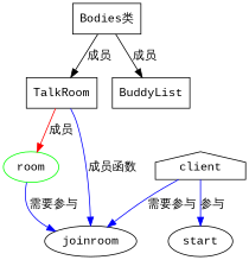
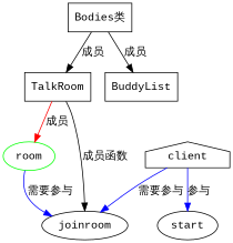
  digraph {
    fontname="Liberation Mono"
    node [fontname="Liberation Mono"]
    edge [fontname="Liberation Mono"]
    n1 [label="Bodies类" shape=box]
    TalkRoom [shape=box]
    BuddyList [shape=box]
    room [color=green]
    joinroom
    client [color=black shape=house]
    start
    n1 -> TalkRoom [label="成员"]
    n1 -> BuddyList [label="成员"]
    TalkRoom -> room [color=red label="成员"]
-   TalkRoom -> joinroom [label="成员函数" color=blue]
+   TalkRoom -> joinroom [label="成员函数"]
    room -> joinroom [color=blue label="需要参与"]
    client -> joinroom [color=blue label="需要参与"]
    client -> start [color=blue label="参与"]
  }
